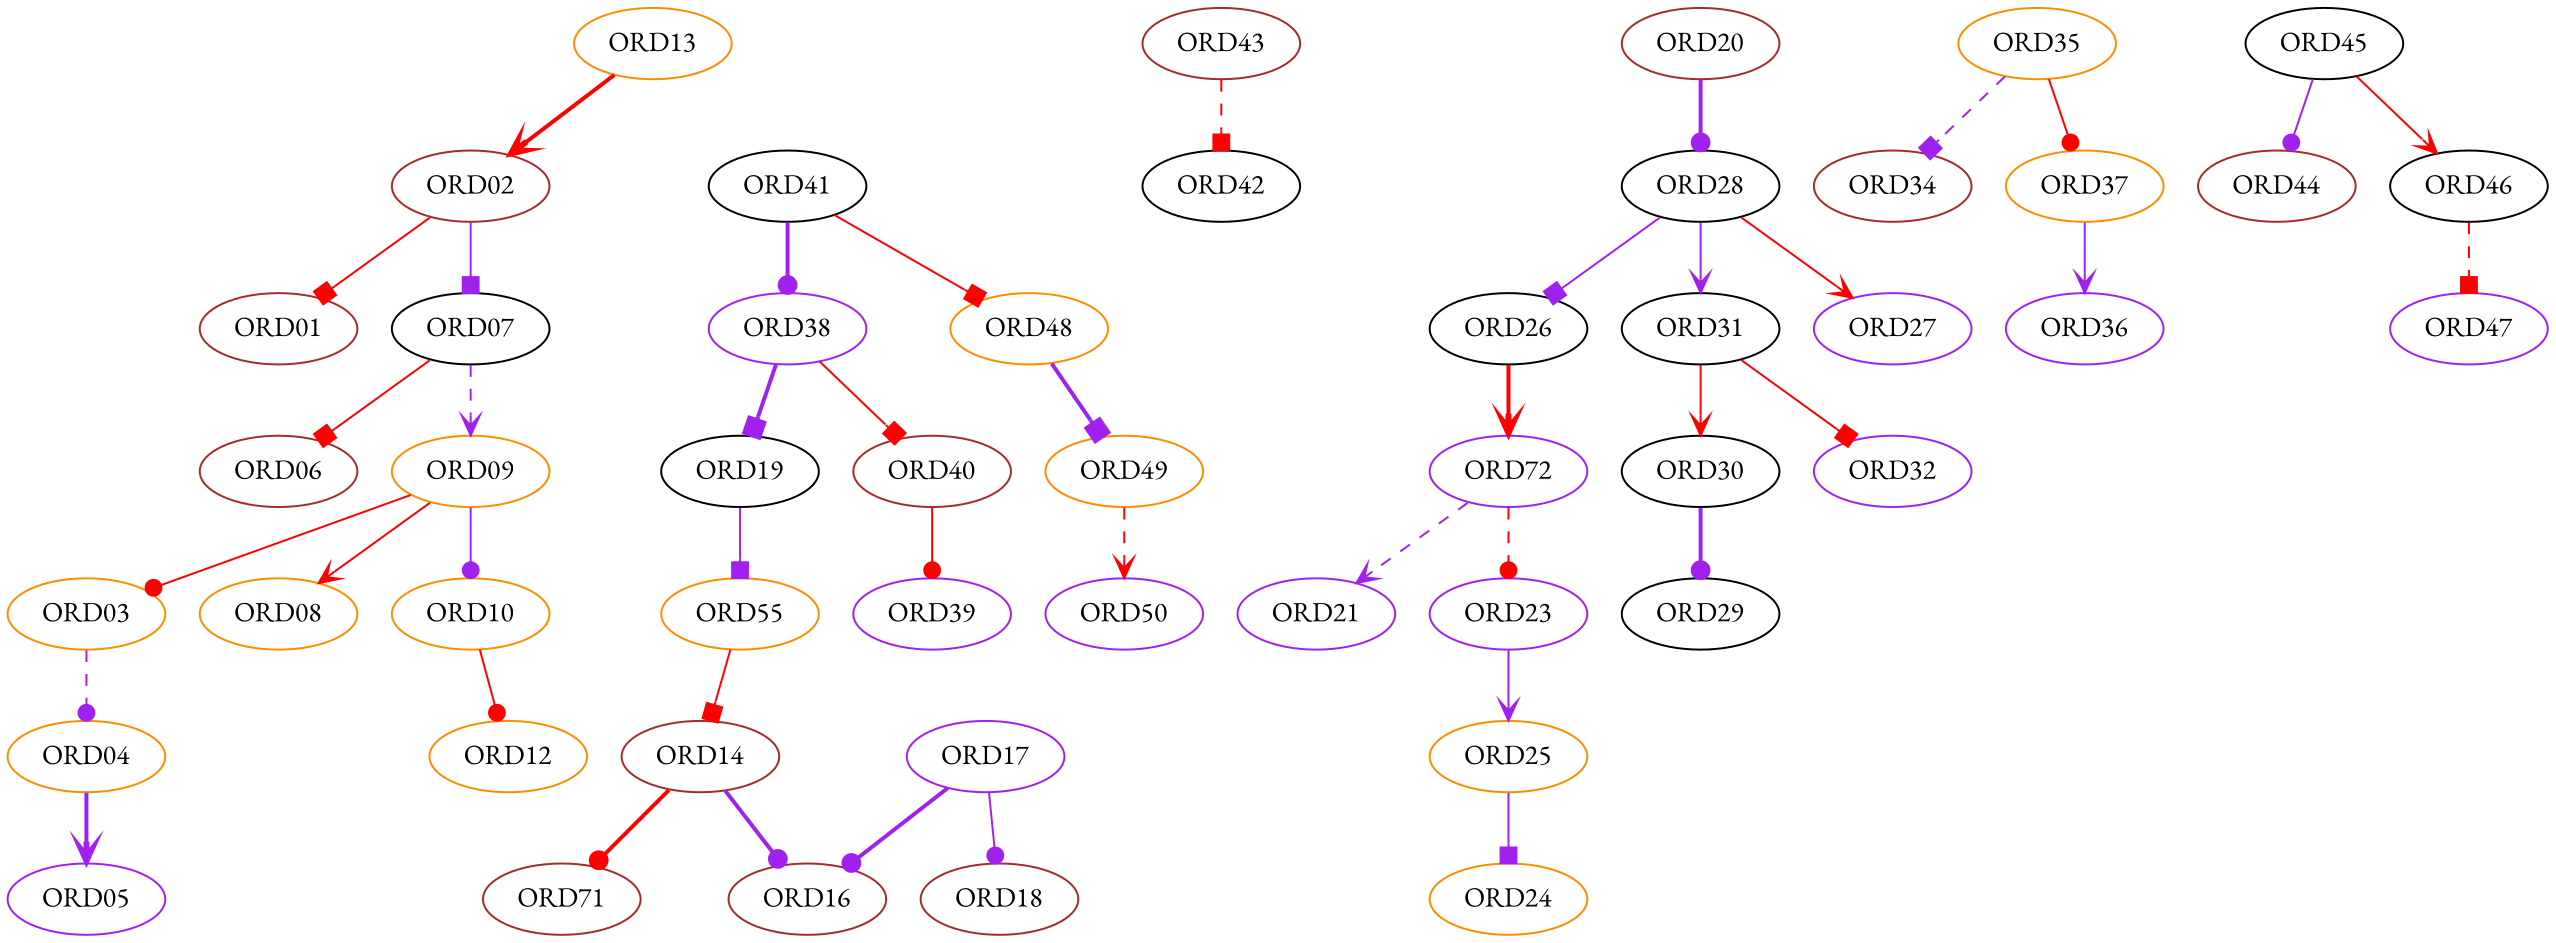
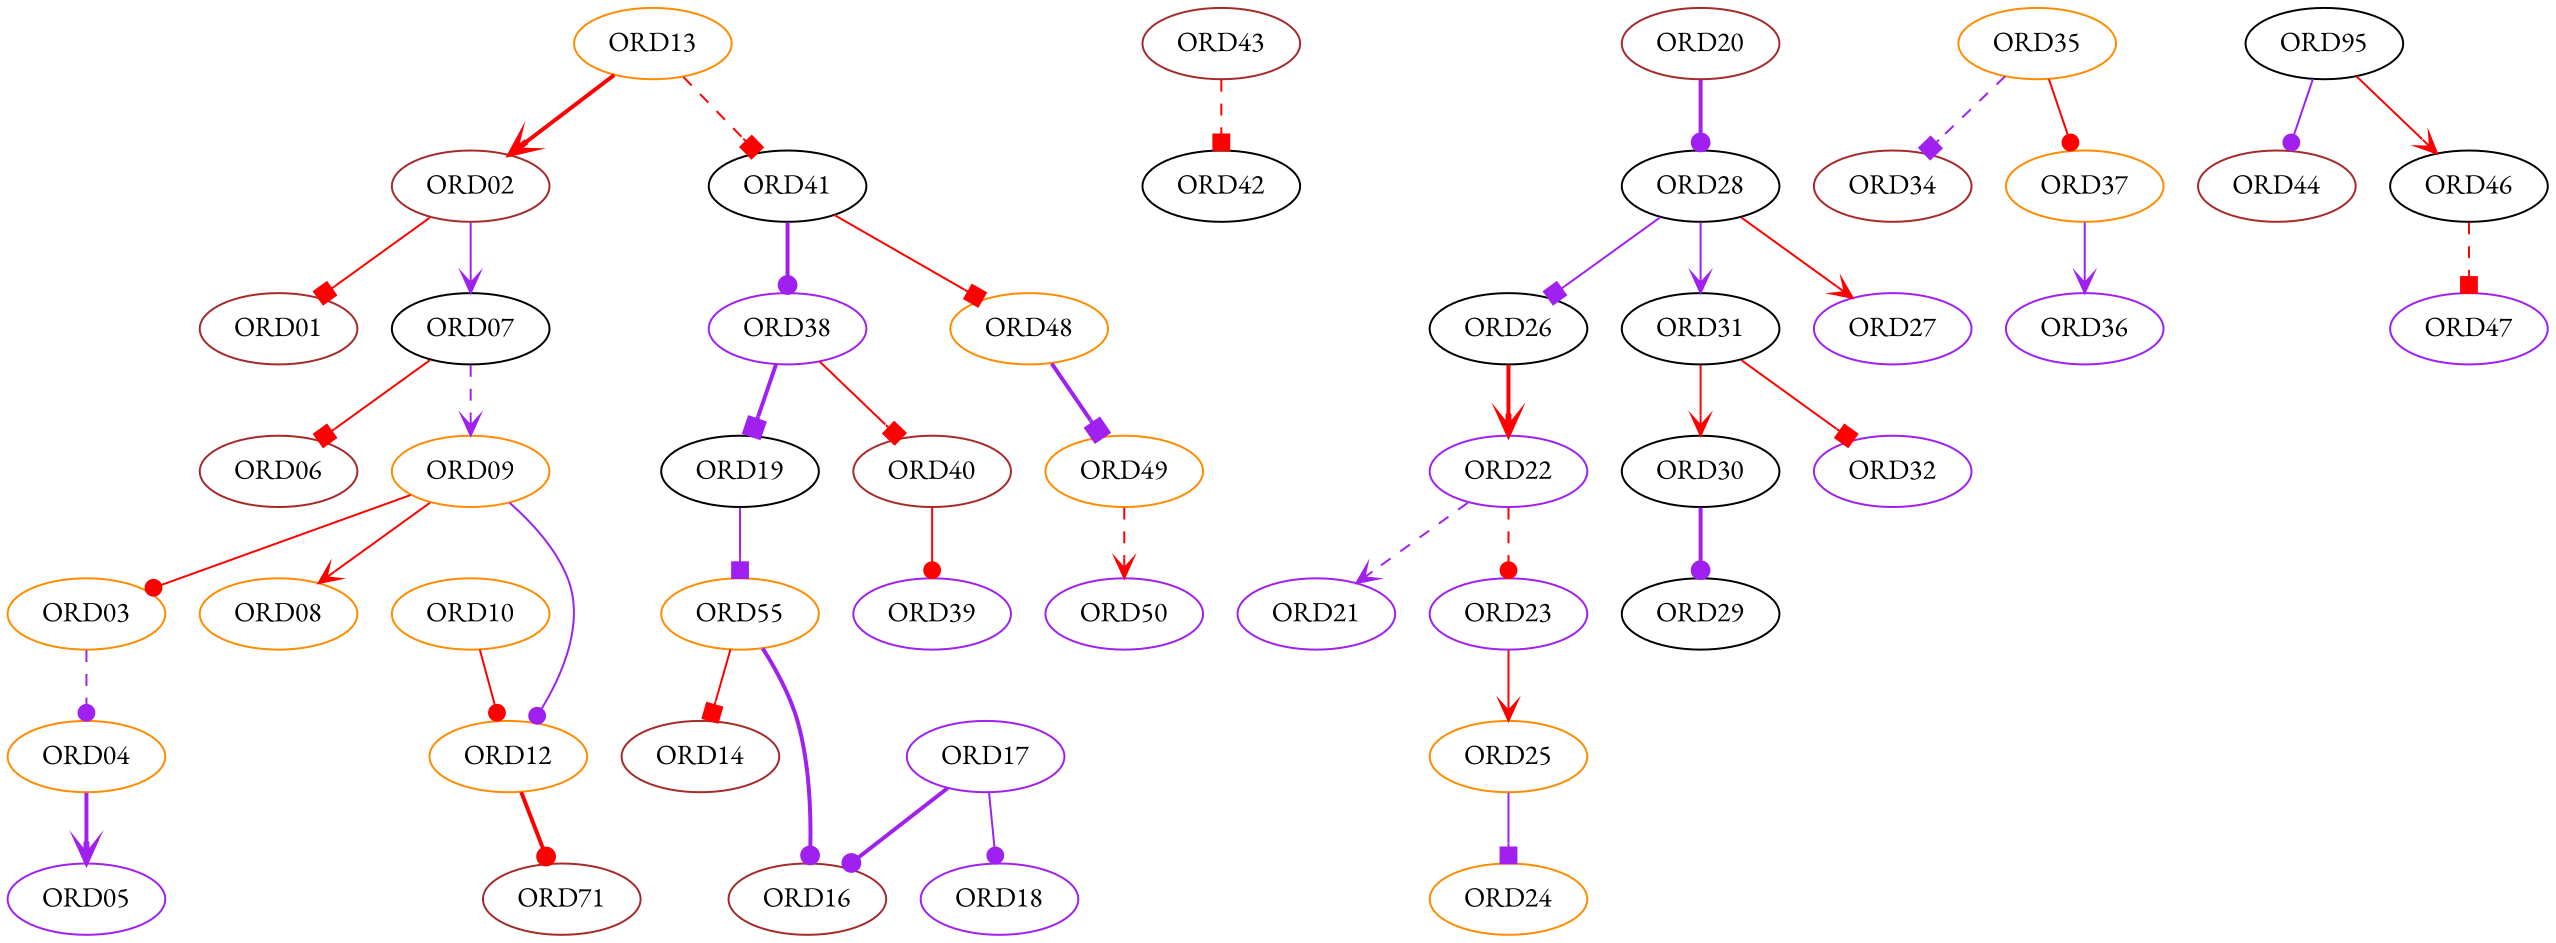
  digraph {
    fontname="EB Garamond"
    node [color=darkorange fontname="EB Garamond"]
    edge [arrowhead=box color=red fontname="EB Garamond" style=solid]
    ORD02 [color=brown]
    ORD13
    ORD41 [color=black]
    ORD01 [color=brown]
    ORD07 [color=black]
    ORD38 [color=purple]
    ORD48
    ORD06 [color=brown]
    ORD09
    ORD19 [color=black]
    ORD40 [color=brown]
    ORD49
    ORD03
    ORD08
    ORD10
    ORD04
    ORD12
    ORD05 [color=purple]
    n19 [color=brown label=ORD71]
    n20 [label=ORD55]
    ORD39 [color=purple]
    ORD43 [color=brown]
    ORD42 [color=black]
    ORD50 [color=purple]
    ORD14 [color=brown]
    ORD16 [color=brown]
    ORD20 [color=brown]
    ORD28 [color=black]
    ORD34 [color=brown]
    ORD35
    ORD37
    ORD17 [color=purple]
-   ORD18 [color=brown]
+   ORD18 [color=purple]
    ORD26 [color=black]
    ORD31 [color=black]
    ORD27 [color=purple]
    ORD36 [color=purple]
-   ORD22 [color=purple label=ORD72]
+   ORD22 [color=purple]
    ORD30 [color=black]
    ORD32 [color=purple]
    ORD21 [color=purple]
    ORD23 [color=purple]
    ORD29 [color=black]
    ORD25
    ORD24
-   ORD45 [color=black]
+   ORD45 [color=black label=ORD95]
    ORD44 [color=brown]
    ORD46 [color=black]
    ORD47 [color=purple]
    ORD02 -> ORD01
-   ORD02 -> ORD07 [color=purple]
+   ORD02 -> ORD07 [arrowhead=vee color=purple]
    ORD13 -> ORD02 [arrowhead=vee style=bold]
+   ORD13 -> ORD41 [style=dashed]
    ORD41 -> ORD38 [arrowhead=dot color=purple style=bold]
    ORD41 -> ORD48
    ORD07 -> ORD06
    ORD07 -> ORD09 [arrowhead=vee color=purple style=dashed]
    ORD38 -> ORD19 [color=purple style=bold]
    ORD38 -> ORD40
    ORD48 -> ORD49 [color=purple style=bold]
    ORD09 -> ORD03 [arrowhead=dot]
    ORD09 -> ORD08 [arrowhead=vee]
-   ORD09 -> ORD10 [arrowhead=dot color=purple]
+   ORD09 -> ORD12 [arrowhead=dot color=purple]
    ORD19 -> n20 [color=purple]
    ORD40 -> ORD39 [arrowhead=dot]
    ORD49 -> ORD50 [arrowhead=vee style=dashed]
    ORD03 -> ORD04 [arrowhead=dot color=purple style=dashed]
    ORD10 -> ORD12 [arrowhead=dot]
    ORD04 -> ORD05 [arrowhead=vee color=purple style=bold]
-   ORD14 -> n19 [arrowhead=dot style=bold]
+   ORD12 -> n19 [arrowhead=dot style=bold]
    n20 -> ORD14
-   ORD14 -> ORD16 [arrowhead=dot color=purple style=bold]
+   n20 -> ORD16 [arrowhead=dot color=purple style=bold]
    ORD43 -> ORD42 [style=dashed]
    ORD20 -> ORD28 [arrowhead=dot color=purple style=bold]
    ORD28 -> ORD26 [color=purple]
    ORD28 -> ORD31 [arrowhead=vee color=purple]
    ORD28 -> ORD27 [arrowhead=vee]
    ORD35 -> ORD34 [color=purple style=dashed]
    ORD35 -> ORD37 [arrowhead=dot]
    ORD37 -> ORD36 [arrowhead=vee color=purple]
    ORD17 -> ORD16 [arrowhead=dot color=purple style=bold]
    ORD17 -> ORD18 [arrowhead=dot color=purple]
    ORD26 -> ORD22 [arrowhead=vee style=bold]
    ORD31 -> ORD30 [arrowhead=vee]
    ORD31 -> ORD32
    ORD22 -> ORD21 [arrowhead=vee color=purple style=dashed]
    ORD22 -> ORD23 [arrowhead=dot style=dashed]
    ORD30 -> ORD29 [arrowhead=dot color=purple style=bold]
-   ORD23 -> ORD25 [arrowhead=vee color=purple]
+   ORD23 -> ORD25 [arrowhead=vee]
    ORD25 -> ORD24 [color=purple]
    ORD45 -> ORD44 [arrowhead=dot color=purple]
    ORD45 -> ORD46 [arrowhead=vee]
    ORD46 -> ORD47 [style=dashed]
  }
